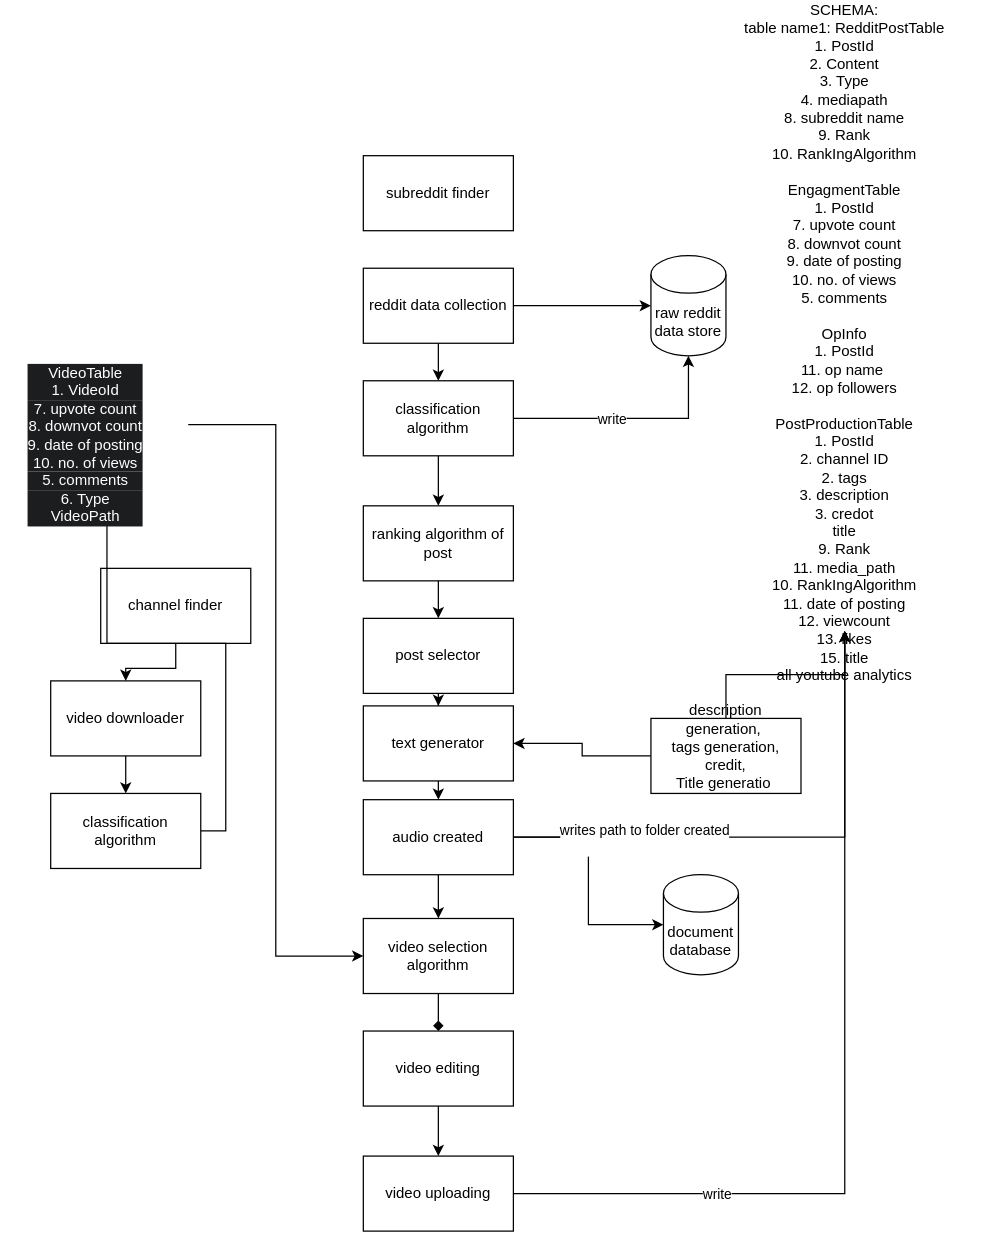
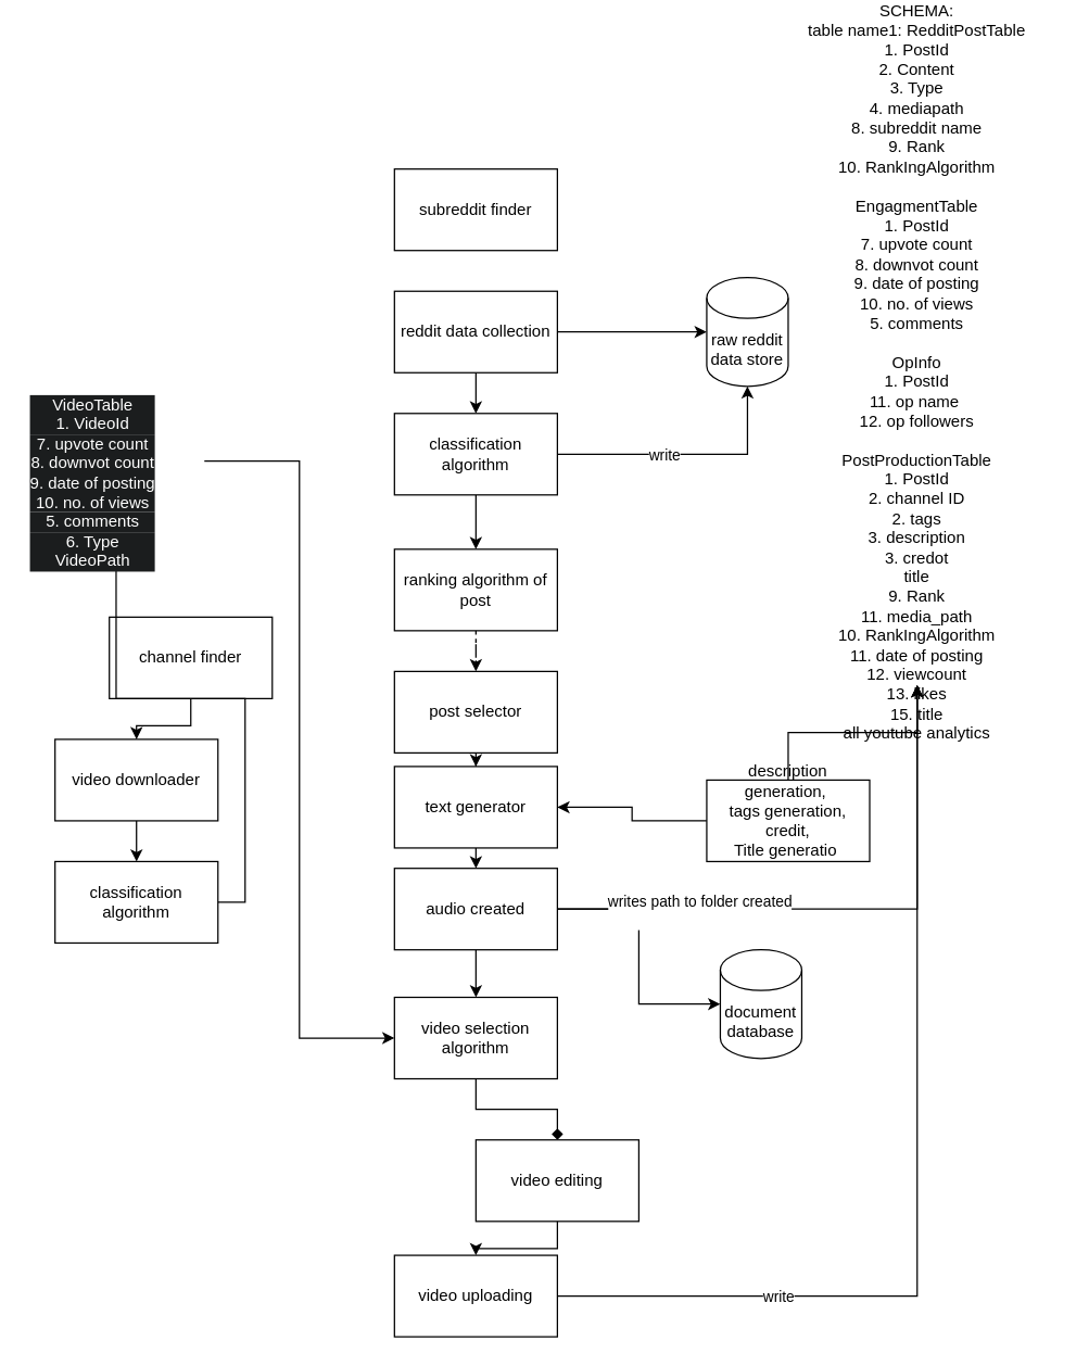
  <mxCell id="0" />
  <mxCell id="1" parent="0" />
  <mxCell id="2" value="" style="edgeStyle=orthogonalEdgeStyle;rounded=0;orthogonalLoop=1;jettySize=auto;html=1;" parent="1" source="4" target="9" edge="1"><mxGeometry relative="1" as="geometry" /></mxCell>
  <mxCell id="3" value="" style="edgeStyle=orthogonalEdgeStyle;rounded=0;orthogonalLoop=1;jettySize=auto;html=1;" parent="1" source="4" target="10" edge="1"><mxGeometry relative="1" as="geometry" /></mxCell>
  <mxCell id="4" value="reddit data collection" style="rounded=0;whiteSpace=wrap;html=1;" parent="1" vertex="1"><mxGeometry x="290" y="110" width="120" height="60" as="geometry" /></mxCell>
- <mxCell id="5" style="edgeStyle=orthogonalEdgeStyle;rounded=0;orthogonalLoop=1;jettySize=auto;html=1;exitX=0.5;exitY=1;exitDx=0;exitDy=0;" parent="1" source="6" target="15" edge="1"><mxGeometry relative="1" as="geometry"><mxPoint x="350" y="400" as="targetPoint" /></mxGeometry></mxCell>
+ <mxCell id="5" style="edgeStyle=orthogonalEdgeStyle;rounded=0;orthogonalLoop=1;jettySize=auto;html=1;exitX=0.5;exitY=1;exitDx=0;exitDy=0;dashed=1;" parent="1" source="6" target="15" edge="1"><mxGeometry relative="1" as="geometry"><mxPoint x="350" y="400" as="targetPoint" /></mxGeometry></mxCell>
  <mxCell id="6" value="ranking algorithm of post" style="rounded=0;whiteSpace=wrap;html=1;" parent="1" vertex="1"><mxGeometry x="290" y="300" width="120" height="60" as="geometry" /></mxCell>
  <mxCell id="7" value="subreddit finder" style="rounded=0;whiteSpace=wrap;html=1;" parent="1" vertex="1"><mxGeometry x="290" y="20" width="120" height="60" as="geometry" /></mxCell>
  <mxCell id="8" value="" style="edgeStyle=orthogonalEdgeStyle;rounded=0;orthogonalLoop=1;jettySize=auto;html=1;" parent="1" source="9" target="6" edge="1"><mxGeometry relative="1" as="geometry" /></mxCell>
  <mxCell id="9" value="classification algorithm" style="rounded=0;whiteSpace=wrap;html=1;" parent="1" vertex="1"><mxGeometry x="290" y="200" width="120" height="60" as="geometry" /></mxCell>
  <mxCell id="10" value="raw reddit data store" style="shape=cylinder3;whiteSpace=wrap;html=1;boundedLbl=1;backgroundOutline=1;size=15;" parent="1" vertex="1"><mxGeometry x="520" y="100" width="60" height="80" as="geometry" /></mxCell>
  <mxCell id="11" value="SCHEMA:&lt;div&gt;table name1: RedditPostTable&lt;br&gt;1. PostId&lt;/div&gt;&lt;div&gt;2. Content&lt;br&gt;3. Type&lt;/div&gt;&lt;div&gt;4. mediapath&lt;/div&gt;&lt;div&gt;8. subreddit name&lt;/div&gt;&lt;div&gt;&lt;div&gt;9. Rank&lt;/div&gt;&lt;div&gt;10. RankIngAlgorithm&lt;br&gt;&lt;br&gt;&lt;/div&gt;&lt;/div&gt;&lt;div&gt;EngagmentTable&lt;/div&gt;&lt;div&gt;1. PostId&lt;/div&gt;&lt;div&gt;&lt;div&gt;7. upvote count&lt;/div&gt;&lt;div&gt;8. downvot count&lt;/div&gt;&lt;div&gt;9. date of posting&lt;/div&gt;&lt;div&gt;10. no. of views&lt;/div&gt;&lt;/div&gt;&lt;div&gt;5. comments&lt;/div&gt;&lt;div&gt;&lt;br&gt;&lt;/div&gt;&lt;div&gt;OpInfo&lt;/div&gt;&lt;div&gt;1. PostId&lt;/div&gt;&lt;div&gt;&lt;div&gt;&lt;span style=&quot;background-color: transparent; color: light-dark(rgb(0, 0, 0), rgb(255, 255, 255));&quot;&gt;11. op name&amp;nbsp;&lt;/span&gt;&lt;/div&gt;&lt;div&gt;12. op followers&lt;br&gt;&lt;br&gt;PostProductionTable&lt;br&gt;1. PostId&lt;/div&gt;&lt;div&gt;2. channel ID&lt;/div&gt;&lt;div&gt;2. tags&lt;/div&gt;&lt;div&gt;3. description&lt;/div&gt;&lt;div&gt;3. credot&lt;/div&gt;&lt;div&gt;title&lt;br&gt;&lt;div&gt;9. Rank&lt;/div&gt;&lt;div&gt;11. media_path&lt;/div&gt;&lt;div&gt;10. RankIngAlgorithm&lt;br&gt;11. date of posting&lt;br&gt;12. viewcount&lt;br&gt;13. likes&lt;/div&gt;&lt;div&gt;&lt;span style=&quot;background-color: transparent; color: light-dark(rgb(0, 0, 0), rgb(255, 255, 255));&quot;&gt;15. title&lt;/span&gt;&lt;/div&gt;&lt;div&gt;all youtube analytics&lt;/div&gt;&lt;div&gt;&lt;br&gt;&lt;/div&gt;&lt;div&gt;&lt;br&gt;&lt;/div&gt;&lt;/div&gt;&lt;div&gt;&lt;br&gt;&lt;/div&gt;&lt;/div&gt;&lt;div&gt;&lt;br&gt;&lt;/div&gt;&lt;div&gt;&lt;br&gt;&lt;/div&gt;&lt;div&gt;&lt;br&gt;&lt;/div&gt;&lt;div&gt;&lt;br&gt;&lt;/div&gt;" style="text;html=1;align=center;verticalAlign=middle;whiteSpace=wrap;rounded=0;" parent="1" vertex="1"><mxGeometry x="570" y="40" width="210" height="360" as="geometry" /></mxCell>
  <mxCell id="12" style="edgeStyle=orthogonalEdgeStyle;rounded=0;orthogonalLoop=1;jettySize=auto;html=1;entryX=0.5;entryY=1;entryDx=0;entryDy=0;entryPerimeter=0;" parent="1" source="9" target="10" edge="1"><mxGeometry relative="1" as="geometry" /></mxCell>
  <mxCell id="13" value="write" style="edgeLabel;html=1;align=center;verticalAlign=middle;resizable=0;points=[];" parent="12" vertex="1" connectable="0"><mxGeometry x="-0.179" relative="1" as="geometry"><mxPoint as="offset" /></mxGeometry></mxCell>
  <mxCell id="14" style="edgeStyle=orthogonalEdgeStyle;rounded=0;orthogonalLoop=1;jettySize=auto;html=1;exitX=0.5;exitY=1;exitDx=0;exitDy=0;" parent="1" source="15" target="26" edge="1"><mxGeometry relative="1" as="geometry"><mxPoint x="350" y="470" as="targetPoint" /></mxGeometry></mxCell>
  <mxCell id="15" value="post selector" style="rounded=0;whiteSpace=wrap;html=1;" parent="1" vertex="1"><mxGeometry x="290" y="390" width="120" height="60" as="geometry" /></mxCell>
  <mxCell id="16" style="edgeStyle=orthogonalEdgeStyle;rounded=0;orthogonalLoop=1;jettySize=auto;html=1;exitX=0.5;exitY=1;exitDx=0;exitDy=0;" parent="1" source="20" target="22" edge="1"><mxGeometry relative="1" as="geometry"><mxPoint x="350" y="610" as="targetPoint" /></mxGeometry></mxCell>
  <mxCell id="17" style="edgeStyle=orthogonalEdgeStyle;rounded=0;orthogonalLoop=1;jettySize=auto;html=1;exitX=1;exitY=0.5;exitDx=0;exitDy=0;" parent="1" source="20" target="33" edge="1"><mxGeometry relative="1" as="geometry"><mxPoint x="520" y="600" as="targetPoint" /></mxGeometry></mxCell>
  <mxCell id="18" style="edgeStyle=orthogonalEdgeStyle;rounded=0;orthogonalLoop=1;jettySize=auto;html=1;" parent="1" source="20" target="11" edge="1"><mxGeometry relative="1" as="geometry" /></mxCell>
  <mxCell id="19" value="writes path to folder created&lt;div&gt;&lt;br&gt;&lt;/div&gt;" style="edgeLabel;html=1;align=center;verticalAlign=middle;resizable=0;points=[];" parent="18" vertex="1" connectable="0"><mxGeometry x="-0.516" y="-1" relative="1" as="geometry"><mxPoint as="offset" /></mxGeometry></mxCell>
  <mxCell id="20" value="audio created" style="rounded=0;whiteSpace=wrap;html=1;" parent="1" vertex="1"><mxGeometry x="290" y="535" width="120" height="60" as="geometry" /></mxCell>
  <mxCell id="21" style="edgeStyle=orthogonalEdgeStyle;rounded=0;orthogonalLoop=1;jettySize=auto;html=1;exitX=0.5;exitY=1;exitDx=0;exitDy=0;endArrow=diamond;" parent="1" source="22" target="24" edge="1"><mxGeometry relative="1" as="geometry"><mxPoint x="350" y="710" as="targetPoint" /></mxGeometry></mxCell>
  <mxCell id="22" value="video selection algorithm" style="rounded=0;whiteSpace=wrap;html=1;" parent="1" vertex="1"><mxGeometry x="290" y="630" width="120" height="60" as="geometry" /></mxCell>
  <mxCell id="23" style="edgeStyle=orthogonalEdgeStyle;rounded=0;orthogonalLoop=1;jettySize=auto;html=1;exitX=0.5;exitY=1;exitDx=0;exitDy=0;entryX=0.5;entryY=0;entryDx=0;entryDy=0;" parent="1" source="24" target="29" edge="1"><mxGeometry relative="1" as="geometry"><mxPoint x="350" y="830" as="targetPoint" /></mxGeometry></mxCell>
- <mxCell id="24" value="video editing" style="rounded=0;whiteSpace=wrap;html=1;" parent="1" vertex="1"><mxGeometry x="290" y="720" width="120" height="60" as="geometry" /></mxCell>
+ <mxCell id="24" value="video editing" style="rounded=0;whiteSpace=wrap;html=1;" parent="1" vertex="1"><mxGeometry x="350" y="735" width="120" height="60" as="geometry" /></mxCell>
  <mxCell id="25" style="edgeStyle=orthogonalEdgeStyle;rounded=0;orthogonalLoop=1;jettySize=auto;html=1;exitX=0.5;exitY=1;exitDx=0;exitDy=0;entryX=0.5;entryY=0;entryDx=0;entryDy=0;" parent="1" source="26" target="20" edge="1"><mxGeometry relative="1" as="geometry" /></mxCell>
  <mxCell id="26" value="text generator" style="rounded=0;whiteSpace=wrap;html=1;" parent="1" vertex="1"><mxGeometry x="290" y="460" width="120" height="60" as="geometry" /></mxCell>
  <mxCell id="27" style="edgeStyle=orthogonalEdgeStyle;rounded=0;orthogonalLoop=1;jettySize=auto;html=1;exitX=1;exitY=0.5;exitDx=0;exitDy=0;" parent="1" source="29" target="11" edge="1"><mxGeometry relative="1" as="geometry" /></mxCell>
  <mxCell id="28" value="write" style="edgeLabel;html=1;align=center;verticalAlign=middle;resizable=0;points=[];" parent="27" vertex="1" connectable="0"><mxGeometry x="-0.543" relative="1" as="geometry"><mxPoint x="-1" as="offset" /></mxGeometry></mxCell>
  <mxCell id="29" value="video uploading" style="rounded=0;whiteSpace=wrap;html=1;" parent="1" vertex="1"><mxGeometry x="290" y="820" width="120" height="60" as="geometry" /></mxCell>
  <mxCell id="30" value="" style="edgeStyle=orthogonalEdgeStyle;rounded=0;orthogonalLoop=1;jettySize=auto;html=1;" parent="1" source="32" target="26" edge="1"><mxGeometry relative="1" as="geometry" /></mxCell>
  <mxCell id="31" style="edgeStyle=orthogonalEdgeStyle;rounded=0;orthogonalLoop=1;jettySize=auto;html=1;" parent="1" source="32" target="11" edge="1"><mxGeometry relative="1" as="geometry" /></mxCell>
  <mxCell id="32" value="description generation,&amp;nbsp;&lt;br&gt;tags generation,&lt;br&gt;credit,&lt;br&gt;Title generatio&amp;nbsp;&lt;div&gt;&lt;br&gt;&lt;/div&gt;" style="rounded=0;whiteSpace=wrap;html=1;" parent="1" vertex="1"><mxGeometry x="520" y="470" width="120" height="60" as="geometry" /></mxCell>
  <mxCell id="33" value="document database" style="shape=cylinder3;whiteSpace=wrap;html=1;boundedLbl=1;backgroundOutline=1;size=15;" parent="1" vertex="1"><mxGeometry x="530" y="595" width="60" height="80" as="geometry" /></mxCell>
  <mxCell id="34" value="" style="edgeStyle=orthogonalEdgeStyle;rounded=0;orthogonalLoop=1;jettySize=auto;html=1;" parent="1" source="35" target="39" edge="1"><mxGeometry relative="1" as="geometry" /></mxCell>
  <mxCell id="35" value="video downloader" style="rounded=0;whiteSpace=wrap;html=1;" parent="1" vertex="1"><mxGeometry x="40" y="440" width="120" height="60" as="geometry" /></mxCell>
  <mxCell id="36" value="" style="edgeStyle=orthogonalEdgeStyle;rounded=0;orthogonalLoop=1;jettySize=auto;html=1;" parent="1" source="37" target="35" edge="1"><mxGeometry relative="1" as="geometry" /></mxCell>
  <mxCell id="37" value="channel finder" style="rounded=0;whiteSpace=wrap;html=1;" parent="1" vertex="1"><mxGeometry x="80" y="350" width="120" height="60" as="geometry" /></mxCell>
  <mxCell id="38" style="edgeStyle=orthogonalEdgeStyle;rounded=0;orthogonalLoop=1;jettySize=auto;html=1;exitX=1;exitY=0.5;exitDx=0;exitDy=0;" parent="1" source="39" target="41" edge="1"><mxGeometry relative="1" as="geometry" /></mxCell>
  <mxCell id="39" value="classification algorithm" style="rounded=0;whiteSpace=wrap;html=1;" parent="1" vertex="1"><mxGeometry x="40" y="530" width="120" height="60" as="geometry" /></mxCell>
  <mxCell id="40" style="edgeStyle=orthogonalEdgeStyle;rounded=0;orthogonalLoop=1;jettySize=auto;html=1;exitX=1;exitY=0.5;exitDx=0;exitDy=0;entryX=0;entryY=0.5;entryDx=0;entryDy=0;" parent="1" source="41" target="22" edge="1"><mxGeometry relative="1" as="geometry" /></mxCell>
  <mxCell id="41" value="&lt;div style=&quot;forced-color-adjust: none; color: rgb(255, 255, 255); font-family: Helvetica; font-size: 12px; font-style: normal; font-variant-ligatures: normal; font-variant-caps: normal; font-weight: 400; letter-spacing: normal; orphans: 2; text-align: center; text-indent: 0px; text-transform: none; widows: 2; word-spacing: 0px; -webkit-text-stroke-width: 0px; white-space: normal; background-color: rgb(27, 29, 30); text-decoration-thickness: initial; text-decoration-style: initial; text-decoration-color: initial; box-shadow: none !important;&quot;&gt;VideoTable&lt;br&gt;1. VideoId&lt;/div&gt;&lt;div style=&quot;forced-color-adjust: none; color: rgb(255, 255, 255); font-family: Helvetica; font-size: 12px; font-style: normal; font-variant-ligatures: normal; font-variant-caps: normal; font-weight: 400; letter-spacing: normal; orphans: 2; text-align: center; text-indent: 0px; text-transform: none; widows: 2; word-spacing: 0px; -webkit-text-stroke-width: 0px; white-space: normal; background-color: rgb(27, 29, 30); text-decoration-thickness: initial; text-decoration-style: initial; text-decoration-color: initial; box-shadow: none !important;&quot;&gt;&lt;div style=&quot;forced-color-adjust: none; box-shadow: none !important;&quot;&gt;7. upvote count&lt;/div&gt;&lt;div style=&quot;forced-color-adjust: none; box-shadow: none !important;&quot;&gt;8. downvot count&lt;/div&gt;&lt;div style=&quot;forced-color-adjust: none; box-shadow: none !important;&quot;&gt;9. date of posting&lt;/div&gt;&lt;div style=&quot;forced-color-adjust: none; box-shadow: none !important;&quot;&gt;10. no. of views&lt;/div&gt;&lt;/div&gt;&lt;div style=&quot;forced-color-adjust: none; color: rgb(255, 255, 255); font-family: Helvetica; font-size: 12px; font-style: normal; font-variant-ligatures: normal; font-variant-caps: normal; font-weight: 400; letter-spacing: normal; orphans: 2; text-align: center; text-indent: 0px; text-transform: none; widows: 2; word-spacing: 0px; -webkit-text-stroke-width: 0px; white-space: normal; background-color: rgb(27, 29, 30); text-decoration-thickness: initial; text-decoration-style: initial; text-decoration-color: initial; box-shadow: none !important;&quot;&gt;5. comments&lt;/div&gt;&lt;div style=&quot;forced-color-adjust: none; color: rgb(255, 255, 255); font-family: Helvetica; font-size: 12px; font-style: normal; font-variant-ligatures: normal; font-variant-caps: normal; font-weight: 400; letter-spacing: normal; orphans: 2; text-align: center; text-indent: 0px; text-transform: none; widows: 2; word-spacing: 0px; -webkit-text-stroke-width: 0px; white-space: normal; background-color: rgb(27, 29, 30); text-decoration-thickness: initial; text-decoration-style: initial; text-decoration-color: initial; box-shadow: none !important;&quot;&gt;6. Type&lt;br&gt;VideoPath&lt;/div&gt;" style="text;whiteSpace=wrap;html=1;" parent="1" vertex="1"><mxGeometry x="20" y="180" width="130" height="110" as="geometry" /></mxCell>
